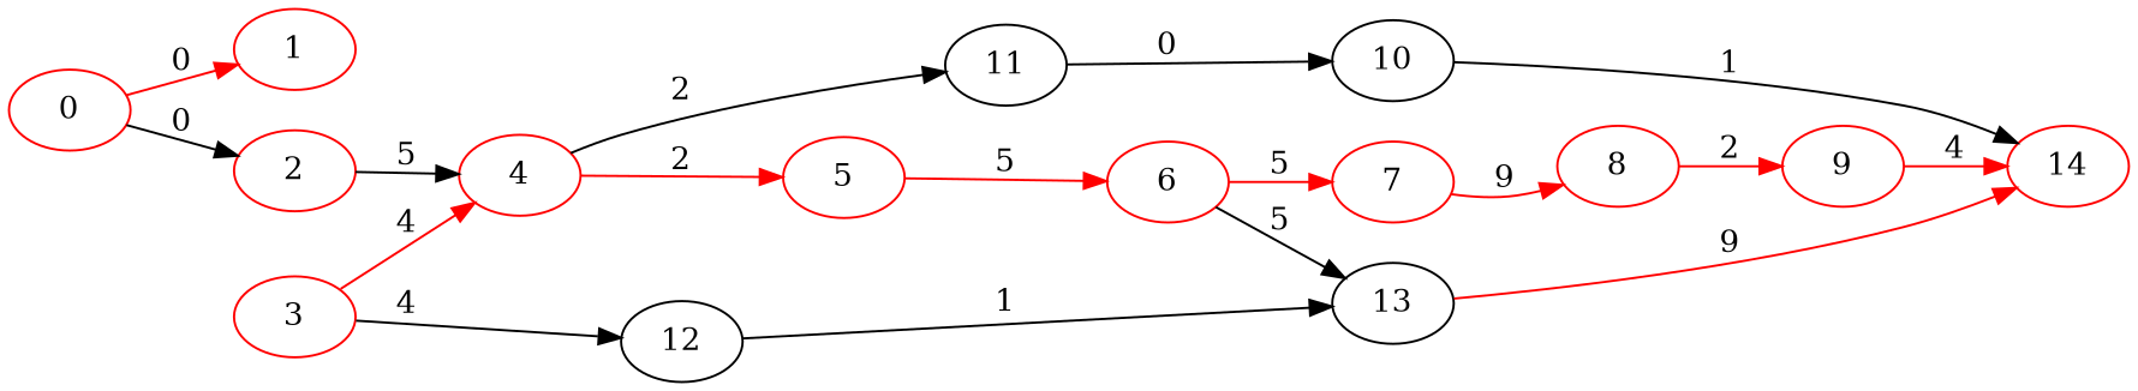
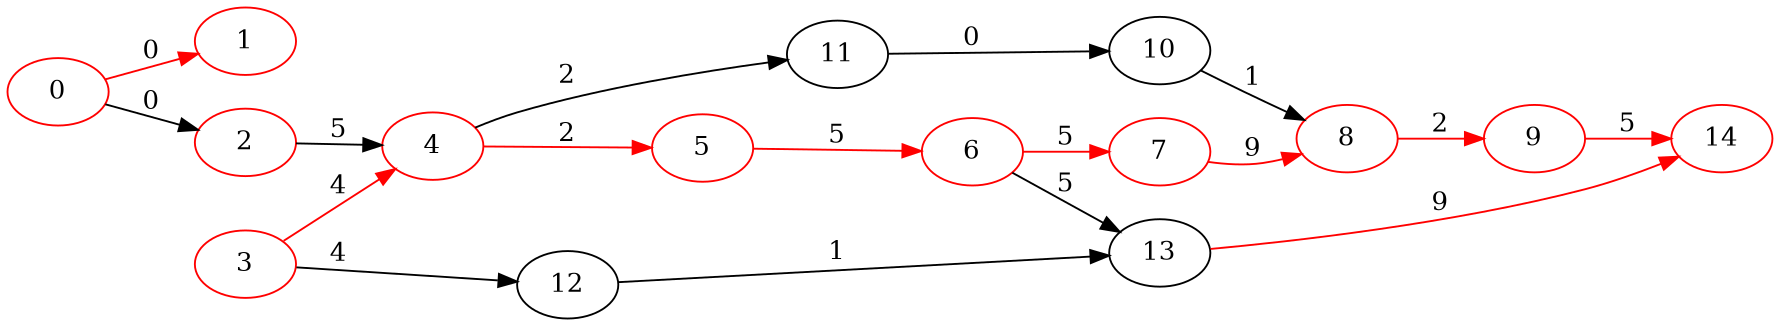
  digraph {
    rankdir=LR
    node [color=red]
    edge [color=red]
    n1 [label=1]
    n2 [label=3]
    n3 [label=4]
    12 [color=""]
    n5 [label=5]
    11 [color=""]
    13 [color=""]
    n8 [label=6]
    10 [color=""]
    n10 [label=7]
    n11 [label=8]
    n12 [label=14]
    n13 [label=9]
    n14 [label=0]
    2
    n2 -> n3 [label=4]
    n2 -> 12 [label=4 color=""]
    n3 -> n5 [label=2]
    n3 -> 11 [label=2 color=""]
    12 -> 13 [label=1 color=""]
    n5 -> n8 [label=5]
    11 -> 10 [label=0 color=""]
    13 -> n12 [label=9]
    n8 -> 13 [label=5 color=""]
    n8 -> n10 [label=5]
-   10 -> n12 [label=1 color=""]
+   10 -> n11 [label=1 color=""]
    n10 -> n11 [label=9]
    n11 -> n13 [label=2]
-   n13 -> n12 [label=4]
+   n13 -> n12 [label=5]
    n14 -> n1 [label=0]
    n14 -> 2 [label=0 color=""]
    2 -> n3 [label=5 color=""]
  }
